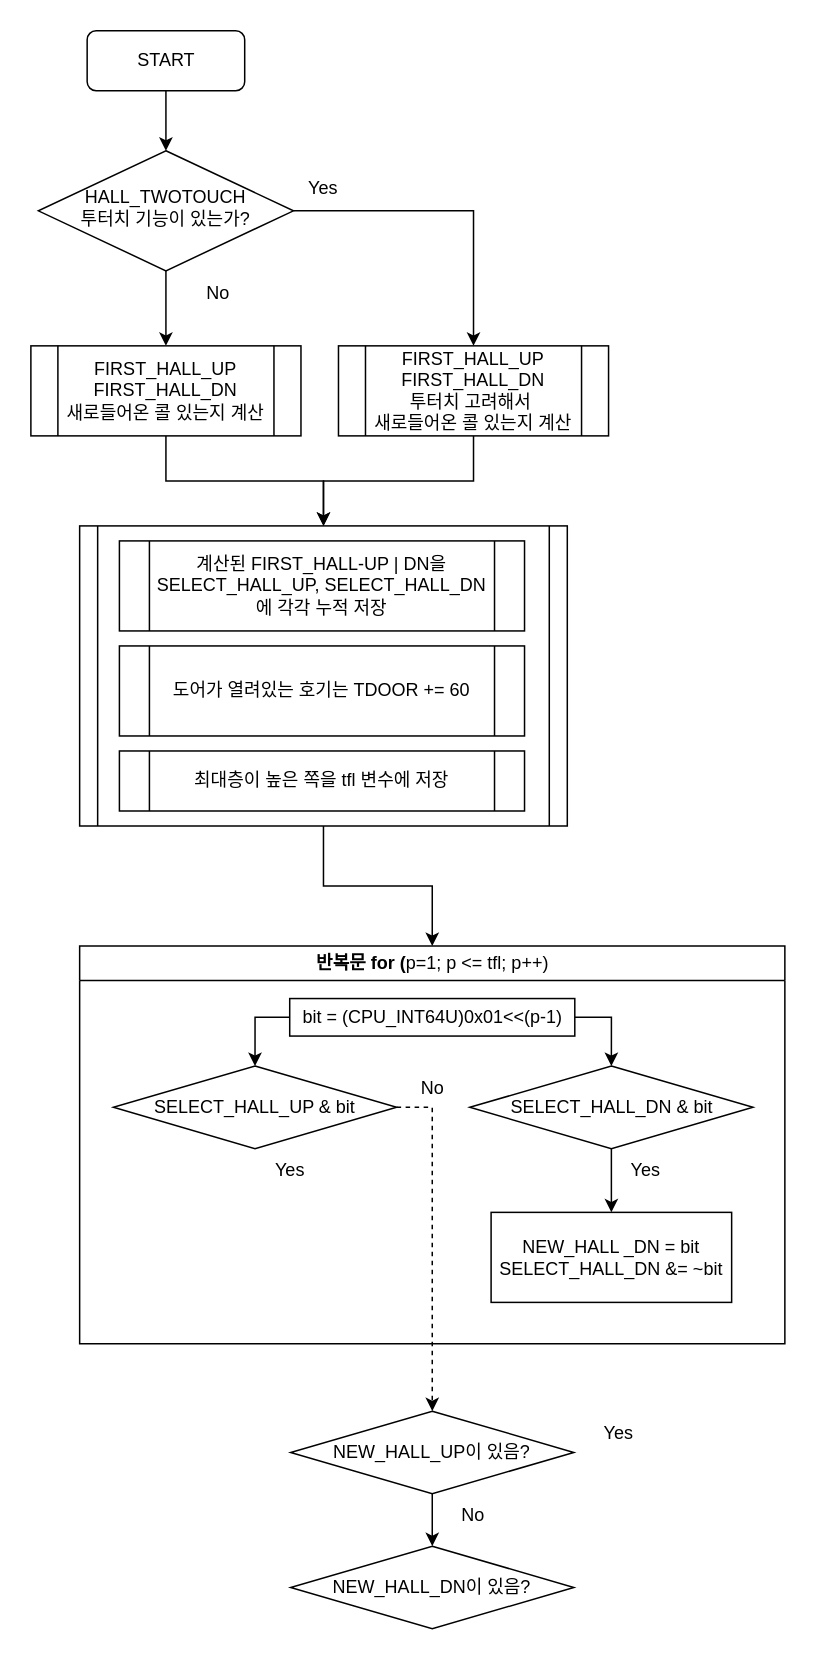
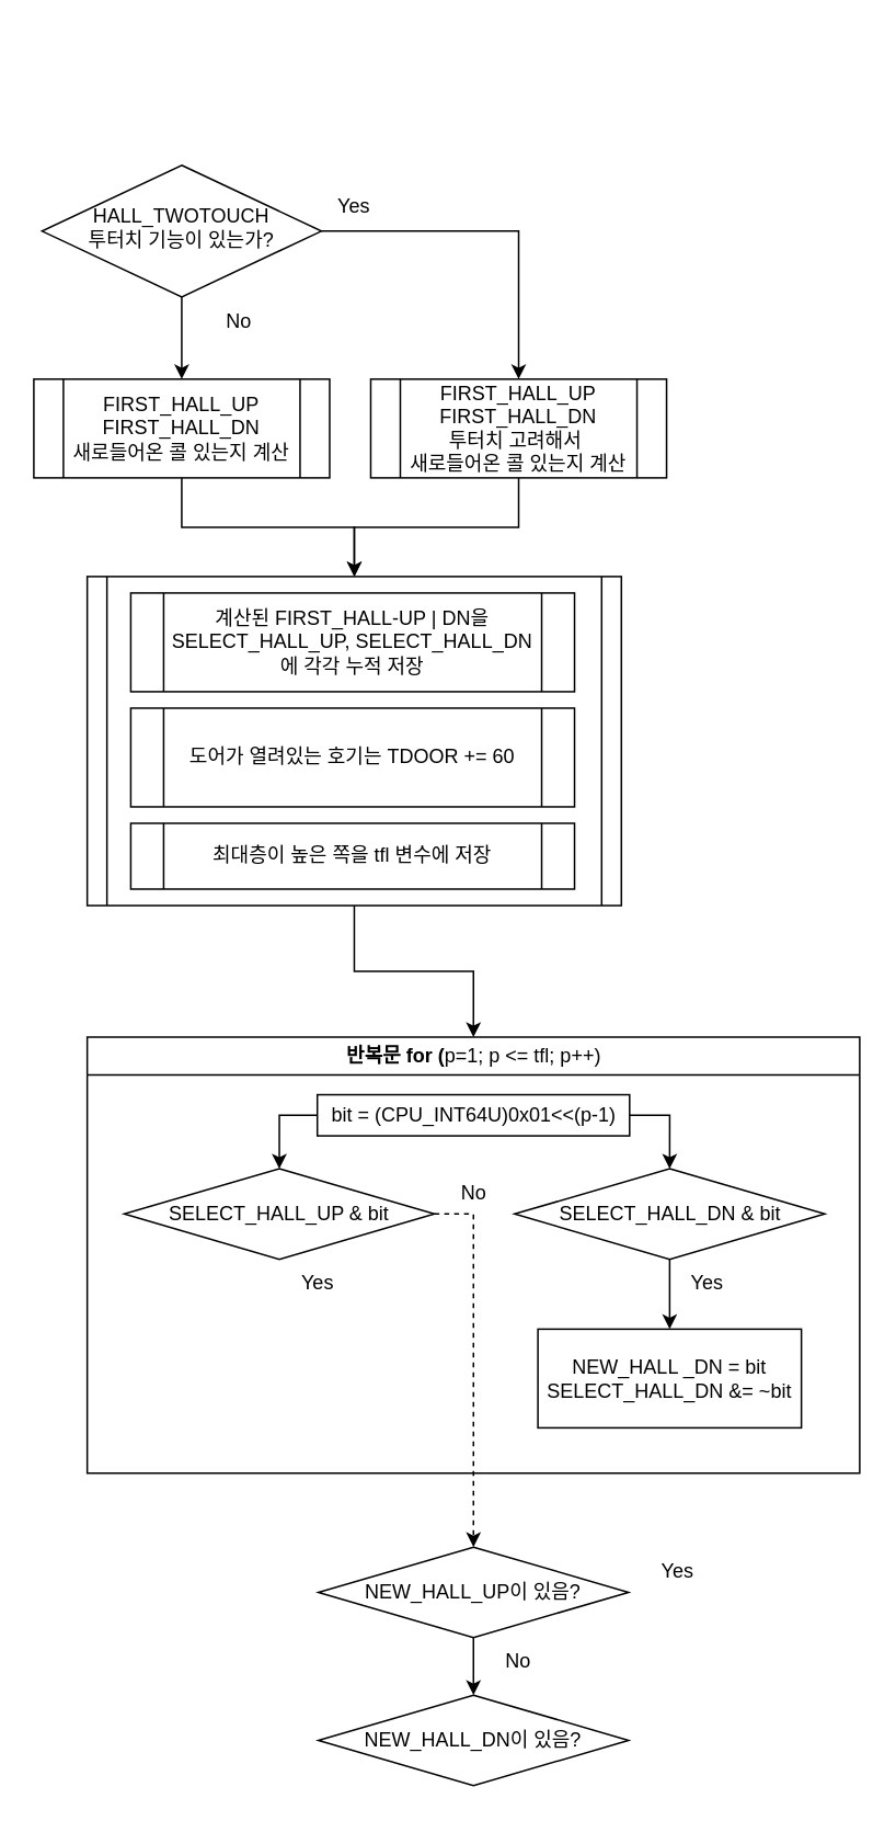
  <mxCell id="0" />
  <mxCell id="1" parent="0" />
  <mxCell id="2" style="edgeStyle=orthogonalEdgeStyle;rounded=0;orthogonalLoop=1;jettySize=auto;html=1;exitX=1;exitY=0.5;exitDx=0;exitDy=0;entryX=0.5;entryY=0;entryDx=0;entryDy=0;" edge="1" parent="1" source="3" target="5"><mxGeometry relative="1" as="geometry" /></mxCell>
  <mxCell id="3" value="HALL_TWOTOUCH&lt;div&gt;투터치 기능이 있는가?&lt;/div&gt;" style="rhombus;whiteSpace=wrap;html=1;shadow=0;fontFamily=Helvetica;fontSize=12;align=center;strokeWidth=1;spacing=6;spacingTop=-4;" parent="1" vertex="1"><mxGeometry x="25" y="100" width="170" height="80" as="geometry" /></mxCell>
  <mxCell id="4" style="edgeStyle=orthogonalEdgeStyle;rounded=0;orthogonalLoop=1;jettySize=auto;html=1;exitX=0.5;exitY=1;exitDx=0;exitDy=0;entryX=0.5;entryY=0;entryDx=0;entryDy=0;" edge="1" parent="1" source="5" target="14"><mxGeometry relative="1" as="geometry" /></mxCell>
  <mxCell id="5" value="FIRST_HALL_UP&lt;div&gt;FIRST_HALL_DN&lt;/div&gt;&lt;div&gt;투터치 고려해서&amp;nbsp;&lt;/div&gt;&lt;div&gt;새로들어온 콜 있는지 계산&lt;/div&gt;" style="shape=process;whiteSpace=wrap;html=1;fontSize=12;glass=0;strokeWidth=1;shadow=0;" parent="1" vertex="1"><mxGeometry x="225" y="230" width="180" height="60" as="geometry" /></mxCell>
- <mxCell id="6" value="START" style="rounded=1;whiteSpace=wrap;html=1;" vertex="1" parent="1"><mxGeometry x="57.5" y="20" width="105" height="40" as="geometry" /></mxCell>
- <mxCell id="7" value="" style="endArrow=classic;html=1;rounded=0;exitX=0.5;exitY=1;exitDx=0;exitDy=0;entryX=0.5;entryY=0;entryDx=0;entryDy=0;" edge="1" parent="1" source="6" target="3"><mxGeometry width="50" height="50" relative="1" as="geometry"><mxPoint x="385" y="440" as="sourcePoint" /><mxPoint x="435" y="390" as="targetPoint" /></mxGeometry></mxCell>
  <mxCell id="8" value="" style="endArrow=classic;html=1;rounded=0;exitX=0.5;exitY=1;exitDx=0;exitDy=0;" edge="1" parent="1" source="3"><mxGeometry width="50" height="50" relative="1" as="geometry"><mxPoint x="195" y="140" as="sourcePoint" /><mxPoint x="110" y="230" as="targetPoint" /></mxGeometry></mxCell>
  <mxCell id="9" style="edgeStyle=orthogonalEdgeStyle;rounded=0;orthogonalLoop=1;jettySize=auto;html=1;exitX=0.5;exitY=1;exitDx=0;exitDy=0;" edge="1" parent="1" source="10" target="14"><mxGeometry relative="1" as="geometry" /></mxCell>
  <mxCell id="10" value="FIRST_HALL_UP&lt;div&gt;FIRST_HALL_DN&lt;/div&gt;&lt;div&gt;새로들어온 콜 있는지 계산&lt;/div&gt;" style="shape=process;whiteSpace=wrap;html=1;fontSize=12;glass=0;strokeWidth=1;shadow=0;" vertex="1" parent="1"><mxGeometry x="20" y="230" width="180" height="60" as="geometry" /></mxCell>
  <mxCell id="11" value="Yes&lt;span style=&quot;color: rgba(0, 0, 0, 0); font-family: monospace; font-size: 0px; text-align: start; text-wrap: nowrap;&quot;&gt;%3CmxGraphModel%3E%3Croot%3E%3CmxCell%20id%3D%220%22%2F%3E%3CmxCell%20id%3D%221%22%20parent%3D%220%22%2F%3E%3CmxCell%20id%3D%222%22%20value%3D%22FIRST_HALL_UP%26lt%3Bdiv%26gt%3BFIRST_HALL_DN%26lt%3B%2Fdiv%26gt%3B%26lt%3Bdiv%26gt%3B%ED%88%AC%ED%84%B0%EC%B9%98%20%EA%B3%A0%EB%A0%A4%ED%95%B4%EC%84%9C%26amp%3Bnbsp%3B%26lt%3B%2Fdiv%26gt%3B%26lt%3Bdiv%26gt%3B%EC%83%88%EB%A1%9C%EB%93%A4%EC%96%B4%EC%98%A8%20%EC%BD%9C%20%EC%9E%88%EB%8A%94%EC%A7%80%20%EA%B3%84%EC%82%B0%26lt%3B%2Fdiv%26gt%3B%22%20style%3D%22rounded%3D1%3BwhiteSpace%3Dwrap%3Bhtml%3D1%3BfontSize%3D12%3Bglass%3D0%3BstrokeWidth%3D1%3Bshadow%3D0%3B%22%20vertex%3D%221%22%20parent%3D%221%22%3E%3CmxGeometry%20x%3D%22260%22%20y%3D%2290%22%20width%3D%22150%22%20height%3D%2260%22%20as%3D%22geometry%22%2F%3E%3C%2FmxCell%3E%3C%2Froot%3E%3C%2FmxGraphModel%3E&lt;/span&gt;" style="text;html=1;align=center;verticalAlign=middle;whiteSpace=wrap;rounded=0;" vertex="1" parent="1"><mxGeometry x="185" y="110" width="60" height="30" as="geometry" /></mxCell>
  <mxCell id="12" value="&lt;div style=&quot;text-align: center;&quot;&gt;&lt;span style=&quot;text-align: start; background-color: initial;&quot;&gt;No&lt;/span&gt;&lt;span style=&quot;color: rgba(0, 0, 0, 0); font-family: monospace; font-size: 0px; text-align: start; text-wrap: nowrap; background-color: initial;&quot;&gt;%3CmxGraphModel%3E%3Croot%3E%3CmxCell%20id%3D%220%22%2F%3E%3CmxCell%20id%3D%221%22%20parent%3D%220%22%2F%3E%3CmxCell%20id%3D%222%22%20value%3D%22FIRST_HALL_UP%26lt%3Bdiv%26gt%3BFIRST_HALL_DN%26lt%3B%2Fdiv%26gt%3B%26lt%3Bdiv%26gt%3B%ED%88%AC%ED%84%B0%EC%B9%98%20%EA%B3%A0%EB%A0%A4%ED%95%B4%EC%84%9C%26amp%3Bnbsp%3B%26lt%3B%2Fdiv%26gt%3B%26lt%3Bdiv%26gt%3B%EC%83%88%EB%A1%9C%EB%93%A4%EC%96%B4%EC%98%A8%20%EC%BD%9C%20%EC%9E%88%EB%8A%94%EC%A7%80%20%EA%B3%84%EC%82%B0%26lt%3B%2Fdiv%26gt%3B%22%20style%3D%22rounded%3D1%3BwhiteSpace%3Dwrap%3Bhtml%3D1%3BfontSize%3D12%3Bglass%3D0%3BstrokeWidth%3D1%3Bshadow%3D0%3B%22%20vertex%3D%221%22%20parent%3D%221%22%3E%3CmxGeometry%20x%3D%22260%22%20y%3D%2290%22%20width%3D%22150%22%20height%3D%2260%22%20as%3D%22geometry%22%2F%3E%3C%2FmxCell%3E%3C%2Froot%3E%3C%2FmxGraphModel%3E&lt;/span&gt;&lt;/div&gt;" style="text;html=1;align=center;verticalAlign=middle;whiteSpace=wrap;rounded=0;" vertex="1" parent="1"><mxGeometry x="115" y="180" width="60" height="30" as="geometry" /></mxCell>
  <mxCell id="13" style="edgeStyle=orthogonalEdgeStyle;rounded=0;orthogonalLoop=1;jettySize=auto;html=1;exitX=0.5;exitY=1;exitDx=0;exitDy=0;entryX=0.5;entryY=0;entryDx=0;entryDy=0;" edge="1" parent="1" source="14" target="18"><mxGeometry relative="1" as="geometry" /></mxCell>
  <mxCell id="14" value="&lt;div&gt;&lt;br&gt;&lt;/div&gt;" style="shape=process;whiteSpace=wrap;html=1;backgroundOutline=1;size=0.038;" vertex="1" parent="1"><mxGeometry x="52.5" y="350" width="325" height="200" as="geometry" /></mxCell>
  <mxCell id="15" value="계산된 FIRST_HALL-UP | DN을SELECT_HALL_UP,&amp;nbsp;&lt;span style=&quot;background-color: initial;&quot;&gt;SELECT_HALL_DN&lt;/span&gt;&lt;div&gt;에 각각 누적 저장&lt;/div&gt;" style="shape=process;whiteSpace=wrap;html=1;backgroundOutline=1;size=0.074;" vertex="1" parent="1"><mxGeometry x="79" y="360" width="270" height="60" as="geometry" /></mxCell>
  <mxCell id="16" value="도어가 열려있는 호기는 TDOOR += 60" style="shape=process;whiteSpace=wrap;html=1;backgroundOutline=1;size=0.074;" vertex="1" parent="1"><mxGeometry x="79" y="430" width="270" height="60" as="geometry" /></mxCell>
  <mxCell id="17" value="최대층이 높은 쪽을 tfl 변수에 저장" style="shape=process;whiteSpace=wrap;html=1;backgroundOutline=1;size=0.074;" vertex="1" parent="1"><mxGeometry x="79" y="500" width="270" height="40" as="geometry" /></mxCell>
  <mxCell id="18" value="반복문 for (&lt;span style=&quot;font-weight: 400;&quot;&gt;p=1; p &amp;lt;= tfl; p++)&lt;/span&gt;" style="swimlane;whiteSpace=wrap;html=1;" vertex="1" parent="1"><mxGeometry x="52.5" y="630" width="470" height="265" as="geometry" /></mxCell>
  <mxCell id="19" style="edgeStyle=orthogonalEdgeStyle;rounded=0;orthogonalLoop=1;jettySize=auto;html=1;exitX=1;exitY=0.5;exitDx=0;exitDy=0;entryX=0.5;entryY=0;entryDx=0;entryDy=0;" edge="1" parent="18" source="21" target="24"><mxGeometry relative="1" as="geometry" /></mxCell>
  <mxCell id="20" style="edgeStyle=orthogonalEdgeStyle;rounded=0;orthogonalLoop=1;jettySize=auto;html=1;exitX=0;exitY=0.5;exitDx=0;exitDy=0;entryX=0.5;entryY=0;entryDx=0;entryDy=0;" edge="1" parent="18" source="21" target="22"><mxGeometry relative="1" as="geometry" /></mxCell>
  <mxCell id="21" value="bit = (CPU_INT64U)0x01&amp;lt;&amp;lt;(p-1)" style="rounded=0;whiteSpace=wrap;html=1;" vertex="1" parent="18"><mxGeometry x="140" y="35" width="190" height="25" as="geometry" /></mxCell>
  <mxCell id="22" value="SELECT_HALL_UP &amp;amp; bit" style="rhombus;whiteSpace=wrap;html=1;" vertex="1" parent="18"><mxGeometry x="22.5" y="80" width="188.75" height="55" as="geometry" /></mxCell>
  <mxCell id="23" style="edgeStyle=orthogonalEdgeStyle;rounded=0;orthogonalLoop=1;jettySize=auto;html=1;exitX=0.5;exitY=1;exitDx=0;exitDy=0;entryX=0.5;entryY=0;entryDx=0;entryDy=0;" edge="1" parent="18" source="24" target="25"><mxGeometry relative="1" as="geometry" /></mxCell>
  <mxCell id="24" value="SELECT_HALL_DN &amp;amp; bit" style="rhombus;whiteSpace=wrap;html=1;" vertex="1" parent="18"><mxGeometry x="260" y="80" width="188.75" height="55" as="geometry" /></mxCell>
  <mxCell id="25" value="NEW_HALL _DN = bit&lt;div&gt;SELECT_HALL_DN &amp;amp;= ~bit&lt;/div&gt;" style="whiteSpace=wrap;html=1;" vertex="1" parent="18"><mxGeometry x="274.22" y="177.5" width="160.31" height="60" as="geometry" /></mxCell>
  <mxCell id="26" value="Yes&lt;span style=&quot;color: rgba(0, 0, 0, 0); font-family: monospace; font-size: 0px; text-align: start; text-wrap: nowrap;&quot;&gt;%3CmxGraphModel%3E%3Croot%3E%3CmxCell%20id%3D%220%22%2F%3E%3CmxCell%20id%3D%221%22%20parent%3D%220%22%2F%3E%3CmxCell%20id%3D%222%22%20value%3D%22FIRST_HALL_UP%26lt%3Bdiv%26gt%3BFIRST_HALL_DN%26lt%3B%2Fdiv%26gt%3B%26lt%3Bdiv%26gt%3B%ED%88%AC%ED%84%B0%EC%B9%98%20%EA%B3%A0%EB%A0%A4%ED%95%B4%EC%84%9C%26amp%3Bnbsp%3B%26lt%3B%2Fdiv%26gt%3B%26lt%3Bdiv%26gt%3B%EC%83%88%EB%A1%9C%EB%93%A4%EC%96%B4%EC%98%A8%20%EC%BD%9C%20%EC%9E%88%EB%8A%94%EC%A7%80%20%EA%B3%84%EC%82%B0%26lt%3B%2Fdiv%26gt%3B%22%20style%3D%22rounded%3D1%3BwhiteSpace%3Dwrap%3Bhtml%3D1%3BfontSize%3D12%3Bglass%3D0%3BstrokeWidth%3D1%3Bshadow%3D0%3B%22%20vertex%3D%221%22%20parent%3D%221%22%3E%3CmxGeometry%20x%3D%22260%22%20y%3D%2290%22%20width%3D%22150%22%20height%3D%2260%22%20as%3D%22geometry%22%2F%3E%3C%2FmxCell%3E%3C%2Froot%3E%3C%2FmxGraphModel%3E&lt;/span&gt;" style="text;html=1;align=center;verticalAlign=middle;whiteSpace=wrap;rounded=0;" vertex="1" parent="18"><mxGeometry x="110" y="135" width="60" height="30" as="geometry" /></mxCell>
  <mxCell id="27" value="Yes&lt;span style=&quot;color: rgba(0, 0, 0, 0); font-family: monospace; font-size: 0px; text-align: start; text-wrap: nowrap;&quot;&gt;%3CmxGraphModel%3E%3Croot%3E%3CmxCell%20id%3D%220%22%2F%3E%3CmxCell%20id%3D%221%22%20parent%3D%220%22%2F%3E%3CmxCell%20id%3D%222%22%20value%3D%22FIRST_HALL_UP%26lt%3Bdiv%26gt%3BFIRST_HALL_DN%26lt%3B%2Fdiv%26gt%3B%26lt%3Bdiv%26gt%3B%ED%88%AC%ED%84%B0%EC%B9%98%20%EA%B3%A0%EB%A0%A4%ED%95%B4%EC%84%9C%26amp%3Bnbsp%3B%26lt%3B%2Fdiv%26gt%3B%26lt%3Bdiv%26gt%3B%EC%83%88%EB%A1%9C%EB%93%A4%EC%96%B4%EC%98%A8%20%EC%BD%9C%20%EC%9E%88%EB%8A%94%EC%A7%80%20%EA%B3%84%EC%82%B0%26lt%3B%2Fdiv%26gt%3B%22%20style%3D%22rounded%3D1%3BwhiteSpace%3Dwrap%3Bhtml%3D1%3BfontSize%3D12%3Bglass%3D0%3BstrokeWidth%3D1%3Bshadow%3D0%3B%22%20vertex%3D%221%22%20parent%3D%221%22%3E%3CmxGeometry%20x%3D%22260%22%20y%3D%2290%22%20width%3D%22150%22%20height%3D%2260%22%20as%3D%22geometry%22%2F%3E%3C%2FmxCell%3E%3C%2Froot%3E%3C%2FmxGraphModel%3E&lt;/span&gt;" style="text;html=1;align=center;verticalAlign=middle;whiteSpace=wrap;rounded=0;" vertex="1" parent="18"><mxGeometry x="347" y="135" width="60" height="30" as="geometry" /></mxCell>
  <mxCell id="28" value="&lt;div style=&quot;text-align: center;&quot;&gt;&lt;span style=&quot;text-align: start; background-color: initial;&quot;&gt;No&lt;/span&gt;&lt;span style=&quot;color: rgba(0, 0, 0, 0); font-family: monospace; font-size: 0px; text-align: start; text-wrap: nowrap; background-color: initial;&quot;&gt;%3CmxGraphModel%3E%3Croot%3E%3CmxCell%20id%3D%220%22%2F%3E%3CmxCell%20id%3D%221%22%20parent%3D%220%22%2F%3E%3CmxCell%20id%3D%222%22%20value%3D%22FIRST_HALL_UP%26lt%3Bdiv%26gt%3BFIRST_HALL_DN%26lt%3B%2Fdiv%26gt%3B%26lt%3Bdiv%26gt%3B%ED%88%AC%ED%84%B0%EC%B9%98%20%EA%B3%A0%EB%A0%A4%ED%95%B4%EC%84%9C%26amp%3Bnbsp%3B%26lt%3B%2Fdiv%26gt%3B%26lt%3Bdiv%26gt%3B%EC%83%88%EB%A1%9C%EB%93%A4%EC%96%B4%EC%98%A8%20%EC%BD%9C%20%EC%9E%88%EB%8A%94%EC%A7%80%20%EA%B3%84%EC%82%B0%26lt%3B%2Fdiv%26gt%3B%22%20style%3D%22rounded%3D1%3BwhiteSpace%3Dwrap%3Bhtml%3D1%3BfontSize%3D12%3Bglass%3D0%3BstrokeWidth%3D1%3Bshadow%3D0%3B%22%20vertex%3D%221%22%20parent%3D%221%22%3E%3CmxGeometry%20x%3D%22260%22%20y%3D%2290%22%20width%3D%22150%22%20height%3D%2260%22%20as%3D%22geometry%22%2F%3E%3C%2FmxCell%3E%3C%2Froot%3E%3C%2FmxGraphModel%3E&lt;/span&gt;&lt;/div&gt;" style="text;html=1;align=center;verticalAlign=middle;whiteSpace=wrap;rounded=0;" vertex="1" parent="18"><mxGeometry x="205" y="80" width="60" height="30" as="geometry" /></mxCell>
  <mxCell id="29" style="edgeStyle=orthogonalEdgeStyle;rounded=0;orthogonalLoop=1;jettySize=auto;html=1;exitX=0.5;exitY=1;exitDx=0;exitDy=0;entryX=0.5;entryY=0;entryDx=0;entryDy=0;" edge="1" parent="1" source="30" target="32"><mxGeometry relative="1" as="geometry" /></mxCell>
  <mxCell id="30" value="NEW_HALL_UP이 있음?" style="rhombus;whiteSpace=wrap;html=1;" vertex="1" parent="1"><mxGeometry x="193.12" y="940" width="188.75" height="55" as="geometry" /></mxCell>
  <mxCell id="31" style="edgeStyle=orthogonalEdgeStyle;rounded=0;orthogonalLoop=1;jettySize=auto;html=1;exitX=1;exitY=0.5;exitDx=0;exitDy=0;dashed=1;" edge="1" parent="1" source="22" target="30"><mxGeometry relative="1" as="geometry" /></mxCell>
  <mxCell id="32" value="NEW_HALL_DN이 있음?" style="rhombus;whiteSpace=wrap;html=1;" vertex="1" parent="1"><mxGeometry x="193.12" y="1030" width="188.75" height="55" as="geometry" /></mxCell>
  <mxCell id="33" value="&lt;div style=&quot;text-align: center;&quot;&gt;&lt;span style=&quot;text-align: start; background-color: initial;&quot;&gt;No&lt;/span&gt;&lt;span style=&quot;color: rgba(0, 0, 0, 0); font-family: monospace; font-size: 0px; text-align: start; text-wrap: nowrap; background-color: initial;&quot;&gt;%3CmxGraphModel%3E%3Croot%3E%3CmxCell%20id%3D%220%22%2F%3E%3CmxCell%20id%3D%221%22%20parent%3D%220%22%2F%3E%3CmxCell%20id%3D%222%22%20value%3D%22FIRST_HALL_UP%26lt%3Bdiv%26gt%3BFIRST_HALL_DN%26lt%3B%2Fdiv%26gt%3B%26lt%3Bdiv%26gt%3B%ED%88%AC%ED%84%B0%EC%B9%98%20%EA%B3%A0%EB%A0%A4%ED%95%B4%EC%84%9C%26amp%3Bnbsp%3B%26lt%3B%2Fdiv%26gt%3B%26lt%3Bdiv%26gt%3B%EC%83%88%EB%A1%9C%EB%93%A4%EC%96%B4%EC%98%A8%20%EC%BD%9C%20%EC%9E%88%EB%8A%94%EC%A7%80%20%EA%B3%84%EC%82%B0%26lt%3B%2Fdiv%26gt%3B%22%20style%3D%22rounded%3D1%3BwhiteSpace%3Dwrap%3Bhtml%3D1%3BfontSize%3D12%3Bglass%3D0%3BstrokeWidth%3D1%3Bshadow%3D0%3B%22%20vertex%3D%221%22%20parent%3D%221%22%3E%3CmxGeometry%20x%3D%22260%22%20y%3D%2290%22%20width%3D%22150%22%20height%3D%2260%22%20as%3D%22geometry%22%2F%3E%3C%2FmxCell%3E%3C%2Froot%3E%3C%2FmxGraphModel%3E&lt;/span&gt;&lt;/div&gt;" style="text;html=1;align=center;verticalAlign=middle;whiteSpace=wrap;rounded=0;" vertex="1" parent="1"><mxGeometry x="285" y="995" width="60" height="30" as="geometry" /></mxCell>
  <mxCell id="34" value="Yes&lt;span style=&quot;color: rgba(0, 0, 0, 0); font-family: monospace; font-size: 0px; text-align: start; text-wrap: nowrap;&quot;&gt;%3CmxGraphModel%3E%3Croot%3E%3CmxCell%20id%3D%220%22%2F%3E%3CmxCell%20id%3D%221%22%20parent%3D%220%22%2F%3E%3CmxCell%20id%3D%222%22%20value%3D%22FIRST_HALL_UP%26lt%3Bdiv%26gt%3BFIRST_HALL_DN%26lt%3B%2Fdiv%26gt%3B%26lt%3Bdiv%26gt%3B%ED%88%AC%ED%84%B0%EC%B9%98%20%EA%B3%A0%EB%A0%A4%ED%95%B4%EC%84%9C%26amp%3Bnbsp%3B%26lt%3B%2Fdiv%26gt%3B%26lt%3Bdiv%26gt%3B%EC%83%88%EB%A1%9C%EB%93%A4%EC%96%B4%EC%98%A8%20%EC%BD%9C%20%EC%9E%88%EB%8A%94%EC%A7%80%20%EA%B3%84%EC%82%B0%26lt%3B%2Fdiv%26gt%3B%22%20style%3D%22rounded%3D1%3BwhiteSpace%3Dwrap%3Bhtml%3D1%3BfontSize%3D12%3Bglass%3D0%3BstrokeWidth%3D1%3Bshadow%3D0%3B%22%20vertex%3D%221%22%20parent%3D%221%22%3E%3CmxGeometry%20x%3D%22260%22%20y%3D%2290%22%20width%3D%22150%22%20height%3D%2260%22%20as%3D%22geometry%22%2F%3E%3C%2FmxCell%3E%3C%2Froot%3E%3C%2FmxGraphModel%3E&lt;/span&gt;" style="text;html=1;align=center;verticalAlign=middle;whiteSpace=wrap;rounded=0;" vertex="1" parent="1"><mxGeometry x="381.87" y="940" width="60" height="30" as="geometry" /></mxCell>
